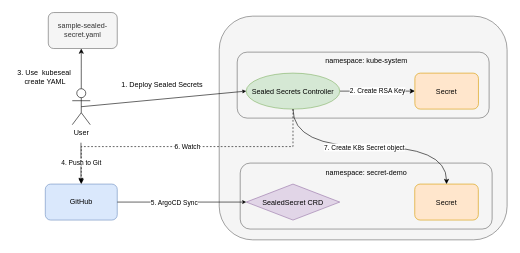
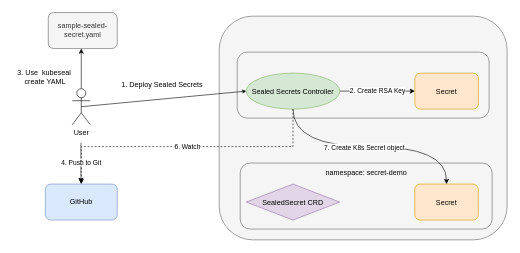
  <mxCell id="0" />
  <mxCell id="1" parent="0" />
  <mxCell id="2" style="edgeStyle=orthogonalEdgeStyle;rounded=0;orthogonalLoop=1;jettySize=auto;html=1;exitX=0.5;exitY=0;exitDx=0;exitDy=0;exitPerimeter=0;" edge="1" parent="1" source="3"><mxGeometry relative="1" as="geometry"><mxPoint x="135" y="80" as="targetPoint" /></mxGeometry></mxCell>
  <mxCell id="3" value="User" style="shape=umlActor;verticalLabelPosition=bottom;verticalAlign=top;html=1;outlineConnect=0;" vertex="1" parent="1"><mxGeometry x="120" y="147" width="30" height="60" as="geometry" /></mxCell>
  <mxCell id="4" value="GitHub" style="rounded=1;whiteSpace=wrap;html=1;fillColor=#dae8fc;strokeColor=#6c8ebf;" vertex="1" parent="1"><mxGeometry x="75" y="306" width="120" height="60" as="geometry" /></mxCell>
  <mxCell id="5" value="4. Push to Git" style="edgeStyle=orthogonalEdgeStyle;rounded=0;orthogonalLoop=1;jettySize=auto;html=1;exitX=0.5;exitY=0;exitDx=0;exitDy=0;exitPerimeter=0;entryX=0.5;entryY=1;entryDx=0;entryDy=0;startArrow=classic;startFill=1;endArrow=none;endFill=0;endSize=5;" edge="1" parent="1"><mxGeometry relative="1" as="geometry"><mxPoint x="134.5" y="304" as="sourcePoint" /><mxPoint x="134.5" y="237" as="targetPoint" /></mxGeometry></mxCell>
  <mxCell id="6" value="3. Use&amp;nbsp;&amp;nbsp;kubeseal&amp;nbsp;&lt;br&gt;create YAML" style="text;html=1;strokeColor=none;fillColor=none;align=center;verticalAlign=middle;whiteSpace=wrap;rounded=0;" vertex="1" parent="1"><mxGeometry x="20" y="107" width="110" height="40" as="geometry" /></mxCell>
  <mxCell id="7" value="sample-sealed-secret.yaml" style="rounded=1;whiteSpace=wrap;html=1;fillColor=#f5f5f5;fontColor=#333333;strokeColor=#666666;" vertex="1" parent="1"><mxGeometry x="80" y="20" width="115" height="60" as="geometry" /></mxCell>
  <mxCell id="8" value="" style="rounded=1;whiteSpace=wrap;html=1;fillColor=#f5f5f5;fontColor=#333333;strokeColor=#666666;" vertex="1" parent="1"><mxGeometry x="365" y="26" width="480" height="373" as="geometry" /></mxCell>
  <mxCell id="9" value="" style="rounded=1;whiteSpace=wrap;html=1;fillColor=#f5f5f5;fontColor=#333333;strokeColor=#666666;" vertex="1" parent="1"><mxGeometry x="395" y="86" width="420" height="110" as="geometry" /></mxCell>
- <mxCell id="10" value="namespace: kube-system" style="text;html=1;strokeColor=none;fillColor=none;align=center;verticalAlign=middle;whiteSpace=wrap;rounded=0;" vertex="1" parent="1"><mxGeometry x="528.75" y="86" width="162.5" height="30" as="geometry" /></mxCell>
  <mxCell id="11" value="2. Create RSA Key" style="edgeStyle=orthogonalEdgeStyle;rounded=0;orthogonalLoop=1;jettySize=auto;html=1;exitX=1;exitY=0.5;exitDx=0;exitDy=0;entryX=0;entryY=0.5;entryDx=0;entryDy=0;startArrow=none;startFill=0;endArrow=classic;endFill=1;" edge="1" parent="1" source="12" target="13"><mxGeometry relative="1" as="geometry" /></mxCell>
  <mxCell id="12" value="&lt;span data-copy-origin=&quot;https://shimo.im&quot; data-docs-delta=&quot;[[20,&amp;quot;sealed-secrets&amp;quot;]]&quot;&gt;&lt;div style=&quot;line-height: 100%;&quot; data-language=&quot;yaml&quot; class=&quot;ql-code-block ql-direction-ltr ql-word-wrap-true ql-long-18520334 ql-authorBlock-18520334&quot;&gt;&lt;span class=&quot;ql-token hljs-string&quot;&gt;Sealed Secrets Controller&lt;/span&gt;&lt;/div&gt;&lt;/span&gt;" style="ellipse;whiteSpace=wrap;html=1;fillColor=#d5e8d4;strokeColor=#82b366;" vertex="1" parent="1"><mxGeometry x="410" y="121" width="156" height="60" as="geometry" /></mxCell>
  <mxCell id="13" value="&lt;span data-copy-origin=&quot;https://shimo.im&quot; data-docs-delta=&quot;[[20,&amp;quot;sealed-secrets&amp;quot;]]&quot;&gt;&lt;div style=&quot;line-height: 100%;&quot; data-language=&quot;yaml&quot; class=&quot;ql-code-block ql-direction-ltr ql-word-wrap-true ql-long-18520334 ql-authorBlock-18520334&quot;&gt;Secret&lt;/div&gt;&lt;/span&gt;" style="rounded=1;whiteSpace=wrap;html=1;fillColor=#ffe6cc;strokeColor=#d79b00;" vertex="1" parent="1"><mxGeometry x="691.25" y="121" width="106" height="60" as="geometry" /></mxCell>
  <mxCell id="14" value="" style="rounded=1;whiteSpace=wrap;html=1;fillColor=#f5f5f5;fontColor=#333333;strokeColor=#666666;" vertex="1" parent="1"><mxGeometry x="400" y="271" width="420" height="110" as="geometry" /></mxCell>
  <mxCell id="15" value="&lt;span data-copy-origin=&quot;https://shimo.im&quot; data-docs-delta=&quot;[[20,&amp;quot;sealed-secrets&amp;quot;]]&quot;&gt;&lt;div style=&quot;line-height: 100%;&quot; data-language=&quot;yaml&quot; class=&quot;ql-code-block ql-direction-ltr ql-word-wrap-true ql-long-18520334 ql-authorBlock-18520334&quot;&gt;SealedSecret CRD&lt;br&gt;&lt;/div&gt;&lt;/span&gt;" style="rhombus;whiteSpace=wrap;html=1;fillColor=#e1d5e7;strokeColor=#9673a6;" vertex="1" parent="1"><mxGeometry x="410" y="306" width="156" height="60" as="geometry" /></mxCell>
  <mxCell id="16" value="6. Watch" style="edgeStyle=orthogonalEdgeStyle;rounded=0;orthogonalLoop=1;jettySize=auto;html=1;exitX=0.5;exitY=1;exitDx=0;exitDy=0;startArrow=none;startFill=0;endArrow=classic;endFill=1;dashed=1;" edge="1" parent="1" source="12" target="4"><mxGeometry relative="1" as="geometry" /></mxCell>
  <mxCell id="17" value="&lt;span data-copy-origin=&quot;https://shimo.im&quot; data-docs-delta=&quot;[[20,&amp;quot;sealed-secrets&amp;quot;]]&quot;&gt;&lt;div style=&quot;line-height: 100%;&quot; data-language=&quot;yaml&quot; class=&quot;ql-code-block ql-direction-ltr ql-word-wrap-true ql-long-18520334 ql-authorBlock-18520334&quot;&gt;Secret&lt;/div&gt;&lt;/span&gt;" style="rounded=1;whiteSpace=wrap;html=1;fillColor=#ffe6cc;strokeColor=#d79b00;" vertex="1" parent="1"><mxGeometry x="691" y="306" width="106" height="60" as="geometry" /></mxCell>
  <mxCell id="18" style="rounded=0;orthogonalLoop=1;jettySize=auto;html=1;exitX=0.5;exitY=1;exitDx=0;exitDy=0;entryX=0.5;entryY=0;entryDx=0;entryDy=0;startArrow=none;startFill=0;endArrow=classic;endFill=1;edgeStyle=orthogonalEdgeStyle;curved=1;" edge="1" parent="1" source="12" target="17"><mxGeometry relative="1" as="geometry" /></mxCell>
  <mxCell id="19" value="7. Create K8s Secret object" style="edgeLabel;html=1;align=center;verticalAlign=middle;resizable=0;points=[];" vertex="1" connectable="0" parent="18"><mxGeometry x="-0.051" y="-1" relative="1" as="geometry"><mxPoint as="offset" /></mxGeometry></mxCell>
  <mxCell id="20" value="namespace: secret-demo" style="text;html=1;strokeColor=none;fillColor=none;align=center;verticalAlign=middle;whiteSpace=wrap;rounded=0;" vertex="1" parent="1"><mxGeometry x="528.75" y="273" width="162.5" height="30" as="geometry" /></mxCell>
  <mxCell id="21" style="edgeStyle=none;rounded=0;orthogonalLoop=1;jettySize=auto;html=1;exitX=0.5;exitY=0.5;exitDx=0;exitDy=0;exitPerimeter=0;entryX=0;entryY=0.5;entryDx=0;entryDy=0;startArrow=none;startFill=0;endArrow=classic;endFill=1;endSize=4;" edge="1" parent="1" source="3" target="12"><mxGeometry relative="1" as="geometry" /></mxCell>
  <mxCell id="22" value="1. Deploy Sealed Secrets" style="text;html=1;strokeColor=none;fillColor=none;align=center;verticalAlign=middle;whiteSpace=wrap;rounded=0;" vertex="1" parent="1"><mxGeometry x="200" y="126" width="140" height="30" as="geometry" /></mxCell>
- <mxCell id="23" style="edgeStyle=none;rounded=0;orthogonalLoop=1;jettySize=auto;html=1;exitX=1;exitY=0.5;exitDx=0;exitDy=0;startArrow=none;startFill=0;endArrow=classic;endFill=1;endSize=4;" edge="1" parent="1" source="4" target="15"><mxGeometry relative="1" as="geometry" /></mxCell>
- <mxCell id="24" value="5. ArgoCD Sync" style="edgeLabel;html=1;align=center;verticalAlign=middle;resizable=0;points=[];" vertex="1" connectable="0" parent="23"><mxGeometry x="-0.126" relative="1" as="geometry"><mxPoint as="offset" /></mxGeometry></mxCell>
